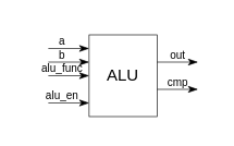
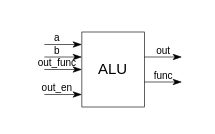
  <mxCell id="0" />
  <mxCell id="1" parent="0" />
  <mxCell id="2" value="&lt;font color=&quot;#000000&quot;&gt;ALU&lt;/font&gt;" style="rounded=0;whiteSpace=wrap;html=1;strokeColor=#000000;strokeWidth=0.5;fontFamily=Helvetica;fontSize=12;fontColor=default;fillColor=none;" vertex="1" parent="1"><mxGeometry x="65" y="25" width="50" height="60" as="geometry" /></mxCell>
  <mxCell id="3" value="" style="endArrow=classicThin;html=1;fontFamily=Helvetica;fontSize=8;fontColor=#000000;strokeColor=#000000;strokeWidth=0.5;endFill=1;" edge="1" parent="1"><mxGeometry width="50" height="50" relative="1" as="geometry"><mxPoint x="35" y="35" as="sourcePoint" /><mxPoint x="65" y="35" as="targetPoint" /></mxGeometry></mxCell>
  <mxCell id="4" value="" style="endArrow=classicThin;html=1;fontFamily=Helvetica;fontSize=8;fontColor=#000000;strokeColor=#000000;strokeWidth=0.5;endFill=1;" edge="1" parent="1"><mxGeometry width="50" height="50" relative="1" as="geometry"><mxPoint x="35" y="45" as="sourcePoint" /><mxPoint x="65" y="45" as="targetPoint" /></mxGeometry></mxCell>
  <mxCell id="5" value="a" style="text;html=1;align=center;verticalAlign=middle;resizable=0;points=[];autosize=1;strokeColor=none;fillColor=none;fontSize=8;fontFamily=Helvetica;fontColor=#000000;" vertex="1" parent="1"><mxGeometry x="30" y="20" width="30" height="20" as="geometry" /></mxCell>
  <mxCell id="6" value="b" style="text;html=1;align=center;verticalAlign=middle;resizable=0;points=[];autosize=1;strokeColor=none;fillColor=none;fontSize=8;fontFamily=Helvetica;fontColor=#000000;" vertex="1" parent="1"><mxGeometry x="30" y="30" width="30" height="20" as="geometry" /></mxCell>
  <mxCell id="7" value="" style="endArrow=classicThin;html=1;fontFamily=Helvetica;fontSize=12;fontColor=#000000;strokeColor=#000000;strokeWidth=0.5;endFill=1;" edge="1" parent="1"><mxGeometry width="50" height="50" relative="1" as="geometry"><mxPoint x="115" y="45" as="sourcePoint" /><mxPoint x="145" y="45" as="targetPoint" /></mxGeometry></mxCell>
- <mxCell id="8" value="alu_func" style="text;html=1;align=center;verticalAlign=middle;resizable=0;points=[];autosize=1;strokeColor=none;fillColor=none;fontSize=8;fontFamily=Helvetica;fontColor=#000000;" vertex="1" parent="1"><mxGeometry x="20" y="40" width="50" height="20" as="geometry" /></mxCell>
+ <mxCell id="8" value="out_func" style="text;html=1;align=center;verticalAlign=middle;resizable=0;points=[];autosize=1;strokeColor=none;fillColor=none;fontSize=8;fontFamily=Helvetica;fontColor=#000000;" vertex="1" parent="1"><mxGeometry x="20" y="40" width="50" height="20" as="geometry" /></mxCell>
  <mxCell id="9" value="" style="endArrow=classicThin;html=1;fontFamily=Helvetica;fontSize=8;fontColor=#000000;strokeColor=#000000;strokeWidth=0.5;endFill=1;" edge="1" parent="1"><mxGeometry width="50" height="50" relative="1" as="geometry"><mxPoint x="35" y="55" as="sourcePoint" /><mxPoint x="65" y="55" as="targetPoint" /></mxGeometry></mxCell>
  <mxCell id="10" value="out" style="text;html=1;align=center;verticalAlign=middle;resizable=0;points=[];autosize=1;strokeColor=none;fillColor=none;fontSize=8;fontFamily=Helvetica;fontColor=#000000;" vertex="1" parent="1"><mxGeometry x="115" y="30" width="30" height="20" as="geometry" /></mxCell>
  <mxCell id="11" value="" style="endArrow=classicThin;html=1;fontFamily=Helvetica;fontSize=12;fontColor=#000000;strokeColor=#000000;strokeWidth=0.5;endFill=1;" edge="1" parent="1"><mxGeometry width="50" height="50" relative="1" as="geometry"><mxPoint x="115" y="65" as="sourcePoint" /><mxPoint x="145" y="65" as="targetPoint" /></mxGeometry></mxCell>
- <mxCell id="12" value="cmp" style="text;html=1;align=center;verticalAlign=middle;resizable=0;points=[];autosize=1;strokeColor=none;fillColor=none;fontSize=8;fontFamily=Helvetica;fontColor=#000000;" vertex="1" parent="1"><mxGeometry x="110" y="50" width="40" height="20" as="geometry" /></mxCell>
+ <mxCell id="12" value="func" style="text;html=1;align=center;verticalAlign=middle;resizable=0;points=[];autosize=1;strokeColor=none;fillColor=none;fontSize=8;fontFamily=Helvetica;fontColor=#000000;" vertex="1" parent="1"><mxGeometry x="110" y="50" width="40" height="20" as="geometry" /></mxCell>
  <mxCell id="13" value="" style="endArrow=classicThin;html=1;fontFamily=Helvetica;fontSize=8;fontColor=#000000;strokeColor=#000000;strokeWidth=0.5;endFill=1;" edge="1" parent="1"><mxGeometry width="50" height="50" relative="1" as="geometry"><mxPoint x="35" y="75" as="sourcePoint" /><mxPoint x="65" y="75" as="targetPoint" /></mxGeometry></mxCell>
- <mxCell id="14" value="alu_en" style="text;html=1;align=center;verticalAlign=middle;resizable=0;points=[];autosize=1;strokeColor=none;fillColor=none;fontSize=8;fontFamily=Helvetica;fontColor=#000000;" vertex="1" parent="1"><mxGeometry x="20" y="60" width="50" height="20" as="geometry" /></mxCell>
+ <mxCell id="14" value="out_en" style="text;html=1;align=center;verticalAlign=middle;resizable=0;points=[];autosize=1;strokeColor=none;fillColor=none;fontSize=8;fontFamily=Helvetica;fontColor=#000000;" vertex="1" parent="1"><mxGeometry x="20" y="60" width="50" height="20" as="geometry" /></mxCell>
